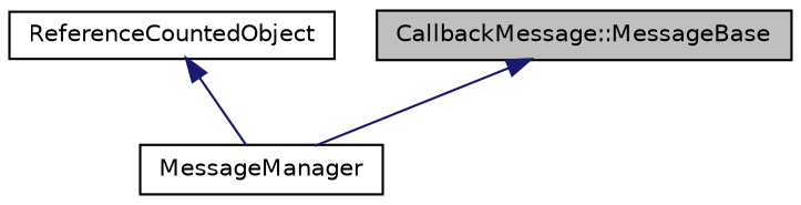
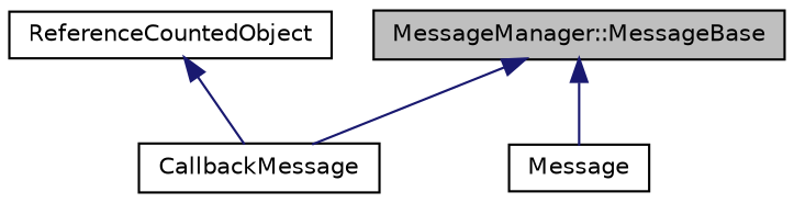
  digraph {
    node [color=black fontname=Helvetica fontsize=10 shape=record]
    edge [color=midnightblue dir=back fontname=Helvetica fontsize=10 labelfontname=Helvetica labelfontsize=10 style=solid]
-   n1 [fillcolor=grey75 fontcolor=black height=0.2 label="CallbackMessage::MessageBase" style=filled width=0.4]
-   n2 [height=0.2 label=MessageManager width=0.4]
+   n1 [fillcolor=grey75 fontcolor=black height=0.2 label="MessageManager::MessageBase" style=filled width=0.4]
+   n2 [height=0.2 label=CallbackMessage width=0.4]
+   n3 [height=0.2 label=Message width=0.4]
    n4 [height=0.2 label=ReferenceCountedObject width=0.4]
    n1 -> n2
+   n1 -> n3
    n4 -> n2
  }
